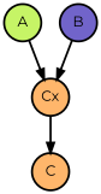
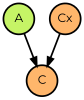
  digraph {
    bgcolor=white
    fontname=Montserrat
    node [fillcolor="#FFB66B" fontname=Montserrat fontsize=14 margin=0 penwidth=2 shape=circle style=filled]
    edge [fontcolor=black fontname=Montserrat penwidth=2]
    n1 [fillcolor="#C6F466" label=A]
    n2 [label=C]
-   n3 [fillcolor="#7164CA" label=B]
    n4 [label=Cx]
-   n1 -> n4
-   n3 -> n4
+   n1 -> n2
    n4 -> n2
  }
